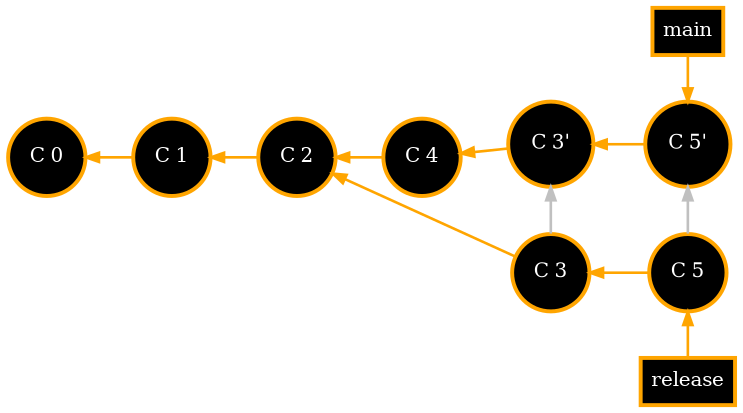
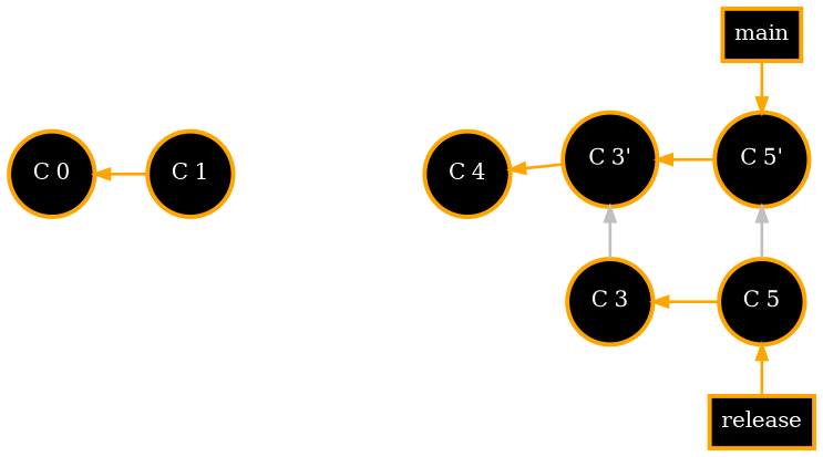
  digraph {
    rankdir=LR
    splines=line
    node [color=orange fillcolor=black fontcolor=white fontsize=15.0 penwidth=3 shape=circle style=filled group=branch]
    edge [color=orange style=bold dir=back]
    n1 [label=main shape=rect style="bold,filled" width=0.3 group=""]
    n2 [label="C 5'" width=0.3]
    release [lable=release shape=rect style="bold,filled" width=0.3 group=""]
    n4 [label="C 5" width=0.3]
    n5 [label="C 3" width=0.3]
    n6 [label="C 3'" width=0.3]
    n7 [group=main label="C 0" width=0.3]
    n8 [group=main label="C 1" width=0.3]
-   n9 [group=main label="C 2" width=0.3]
    n10 [group=main label="C 4" width=0.3]
    subgraph sub_1 {
      rank=same
      n1
      n2
    }
    subgraph sub_2 {
      rank=same
      release
      n4
    }
    subgraph sub_3 {
      rank=same
      n2
      n4
    }
    subgraph sub_4 {
      rank=same
      n5
      n6
    }
    n1 -> n2 [minlen=2 dir=""]
    n2 -> n4 [color=grey minlen=2]
    n4 -> release [minlen=2]
    n5 -> n4
    n6 -> n2
    n6 -> n5 [color=grey minlen=2]
    n7 -> n8
-   n8 -> n9
-   n9 -> n5
-   n9 -> n10
    n10 -> n6
  }
